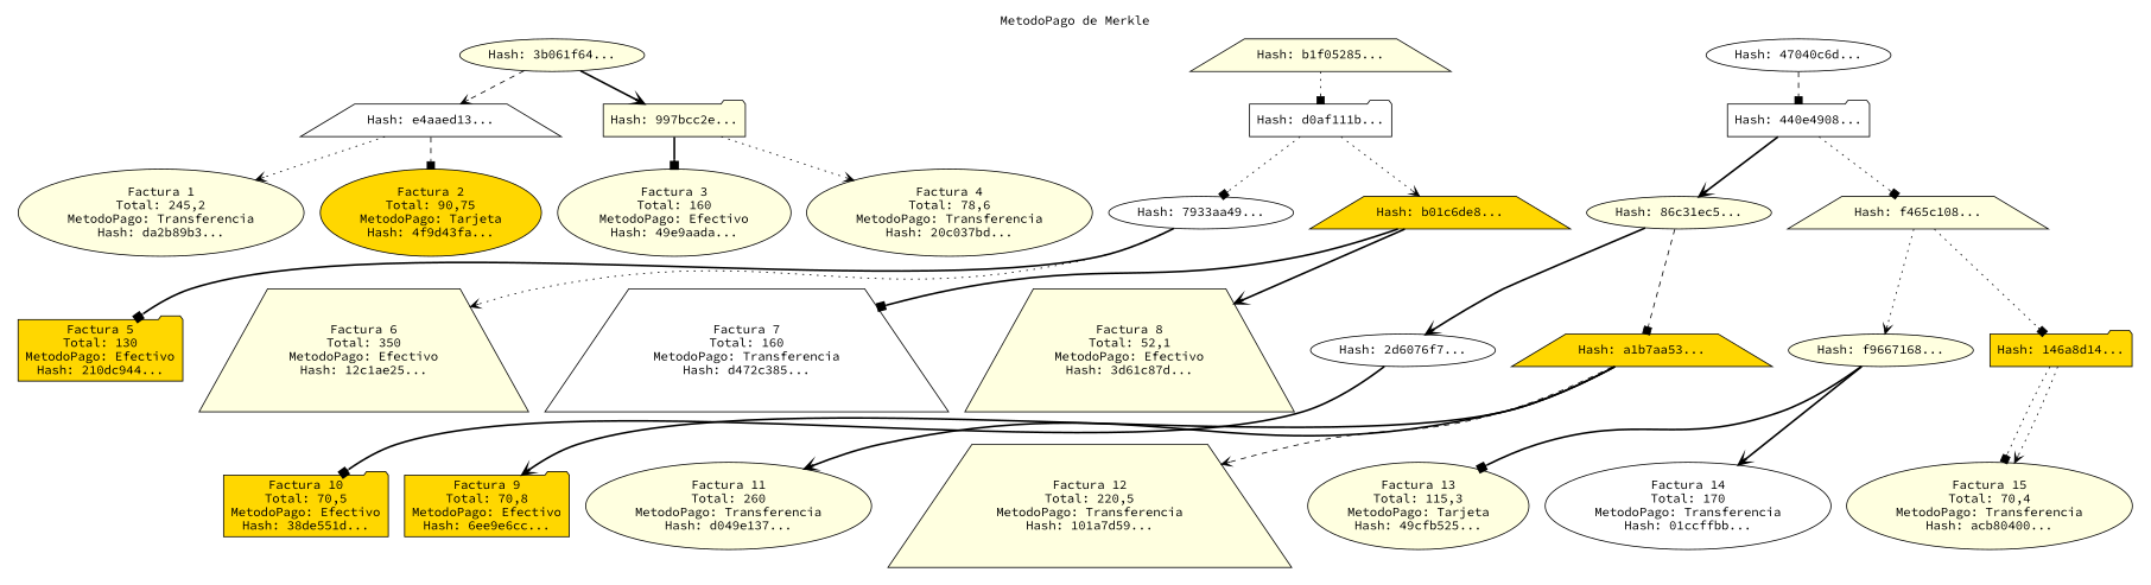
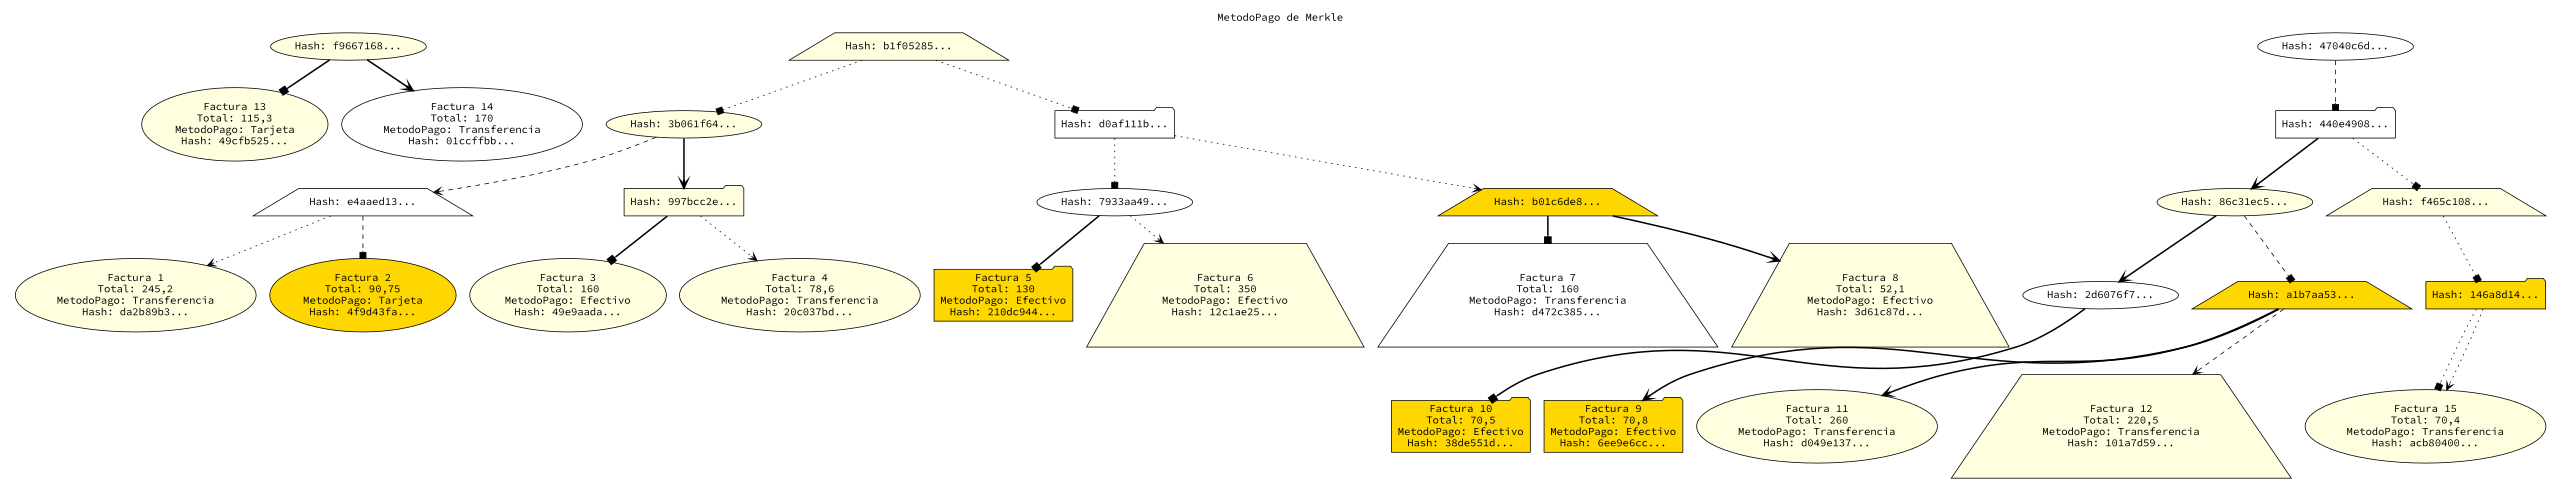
  digraph {
    fontname="Source Code Pro"
    pencolor=transparent
    node [fillcolor=lightyellow fontname="Source Code Pro" shape=ellipse style=filled]
    edge [arrowhead=vee fontname="Source Code Pro" style=dotted]
    n1 [fillcolor=white label="Hash: 47040c6d..."]
    n2 [label="Hash: b1f05285..." shape=trapezium]
    n3 [fillcolor=white label="Hash: 440e4908..." shape=folder]
    n4 [label="Hash: 3b061f64..."]
    n5 [fillcolor=white label="Hash: d0af111b..." shape=folder]
    n6 [fillcolor=white label="Hash: e4aaed13..." shape=trapezium]
    n7 [label="Hash: 997bcc2e..." shape=folder]
    n8 [label="Factura 1\nTotal: 245,2\nMetodoPago: Transferencia\nHash: da2b89b3..."]
    n9 [fillcolor=gold label="Factura 2\nTotal: 90,75\nMetodoPago: Tarjeta\nHash: 4f9d43fa..."]
    n10 [label="Factura 3\nTotal: 160\nMetodoPago: Efectivo\nHash: 49e9aada..."]
    n11 [label="Factura 4\nTotal: 78,6\nMetodoPago: Transferencia\nHash: 20c037bd..."]
    n12 [fillcolor=white label="Hash: 7933aa49..."]
    n13 [fillcolor=gold label="Hash: b01c6de8..." shape=trapezium]
    n14 [fillcolor=gold label="Factura 5\nTotal: 130\nMetodoPago: Efectivo\nHash: 210dc944..." shape=folder]
    n15 [label="Factura 6\nTotal: 350\nMetodoPago: Efectivo\nHash: 12c1ae25..." shape=trapezium]
    n16 [fillcolor=white label="Factura 7\nTotal: 160\nMetodoPago: Transferencia\nHash: d472c385..." shape=trapezium]
    n17 [label="Factura 8\nTotal: 52,1\nMetodoPago: Efectivo\nHash: 3d61c87d..." shape=trapezium]
    n18 [label="Hash: 86c31ec5..."]
    n19 [label="Hash: f465c108..." shape=trapezium]
    n20 [fillcolor=white label="Hash: 2d6076f7..."]
    n21 [fillcolor=gold label="Hash: a1b7aa53..." shape=trapezium]
    n22 [fillcolor=gold label="Factura 9\nTotal: 70,8\nMetodoPago: Efectivo\nHash: 6ee9e6cc..." shape=folder]
    n23 [fillcolor=gold label="Factura 10\nTotal: 70,5\nMetodoPago: Efectivo\nHash: 38de551d..." shape=folder]
    n24 [label="Factura 11\nTotal: 260\nMetodoPago: Transferencia\nHash: d049e137..."]
    n25 [label="Factura 12\nTotal: 220,5\nMetodoPago: Transferencia\nHash: 101a7d59..." shape=trapezium]
    n26 [label="Hash: f9667168..."]
    n27 [fillcolor=gold label="Hash: 146a8d14..." shape=folder]
    n28 [label="Factura 13\nTotal: 115,3\nMetodoPago: Tarjeta\nHash: 49cfb525..."]
    n29 [fillcolor=white label="Factura 14\nTotal: 170\nMetodoPago: Transferencia\nHash: 01ccffbb..."]
    n30 [label="Factura 15\nTotal: 70,4\nMetodoPago: Transferencia\nHash: acb80400..."]
    subgraph cluster_1 {
      label="MetodoPago de Merkle"
      n1
      n2
      n3
      n4
      n5
      n6
      n7
      n8
      n9
      n10
      n11
      n12
      n13
      n14
      n15
      n16
      n17
      n18
      n19
      n20
      n21
      n22
      n23
      n24
      n25
      n26
      n27
      n28
      n29
      n30
    }
    n1 -> n3 [arrowhead=box style=dashed]
+   n2 -> n4 [arrowhead=box]
    n2 -> n5 [arrowhead=box]
    n3 -> n18 [style=bold]
    n3 -> n19 [arrowhead=box]
    n4 -> n6 [style=dashed]
    n4 -> n7 [style=bold]
    n5 -> n12 [arrowhead=box]
    n5 -> n13
    n6 -> n8
    n6 -> n9 [arrowhead=box style=dashed]
    n7 -> n10 [arrowhead=box style=bold]
    n7 -> n11
    n12 -> n14 [arrowhead=box style=bold]
    n12 -> n15
    n13 -> n16 [arrowhead=box style=bold]
    n13 -> n17 [style=bold]
    n18 -> n20 [style=bold]
    n18 -> n21 [arrowhead=box style=dashed]
-   n19 -> n26
    n19 -> n27 [arrowhead=box]
    n20 -> n23 [arrowhead=box style=bold]
    n21 -> n22 [style=bold]
    n21 -> n24 [style=bold]
    n21 -> n25 [style=dashed]
    n26 -> n28 [arrowhead=box style=bold]
    n26 -> n29 [style=bold]
    n27 -> n30 [arrowhead=box]
    n27 -> n30
  }
